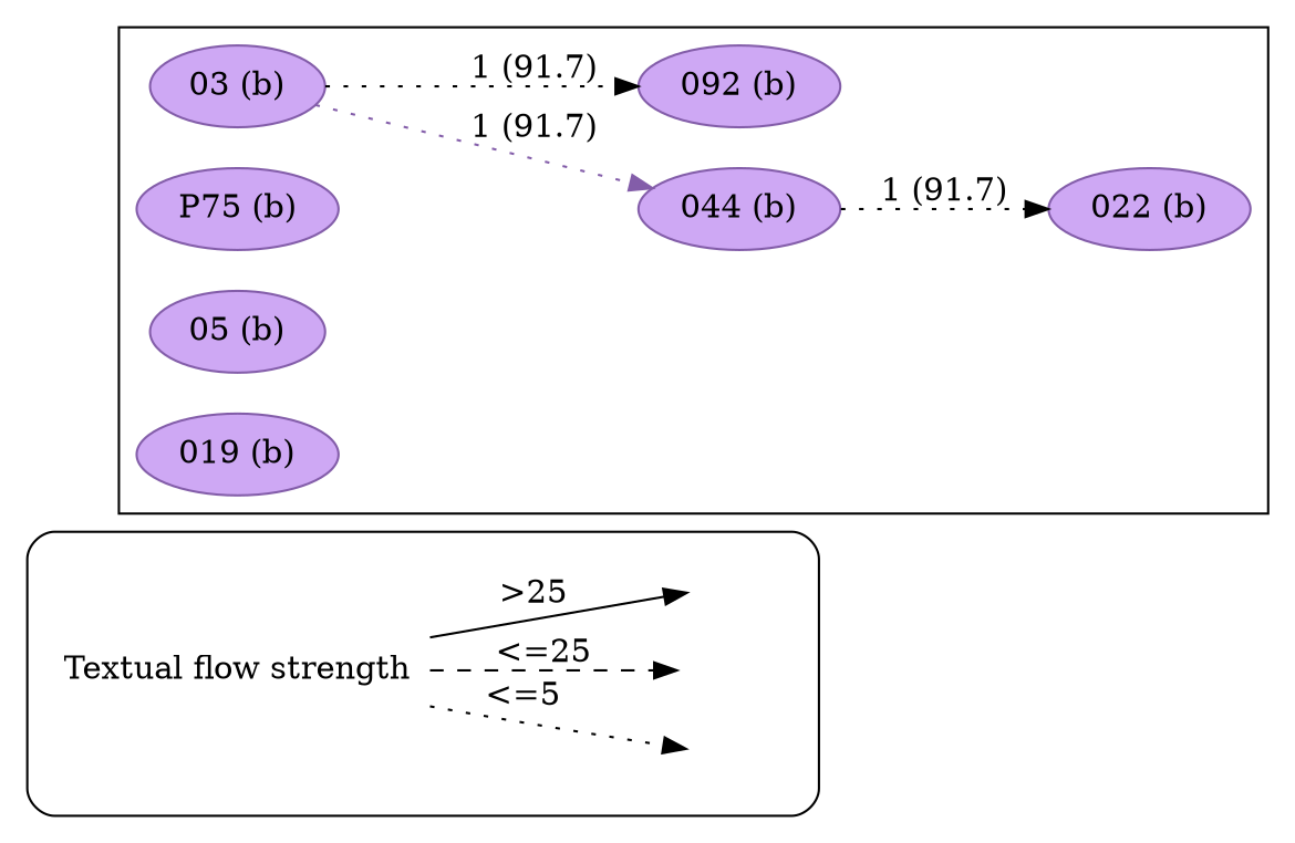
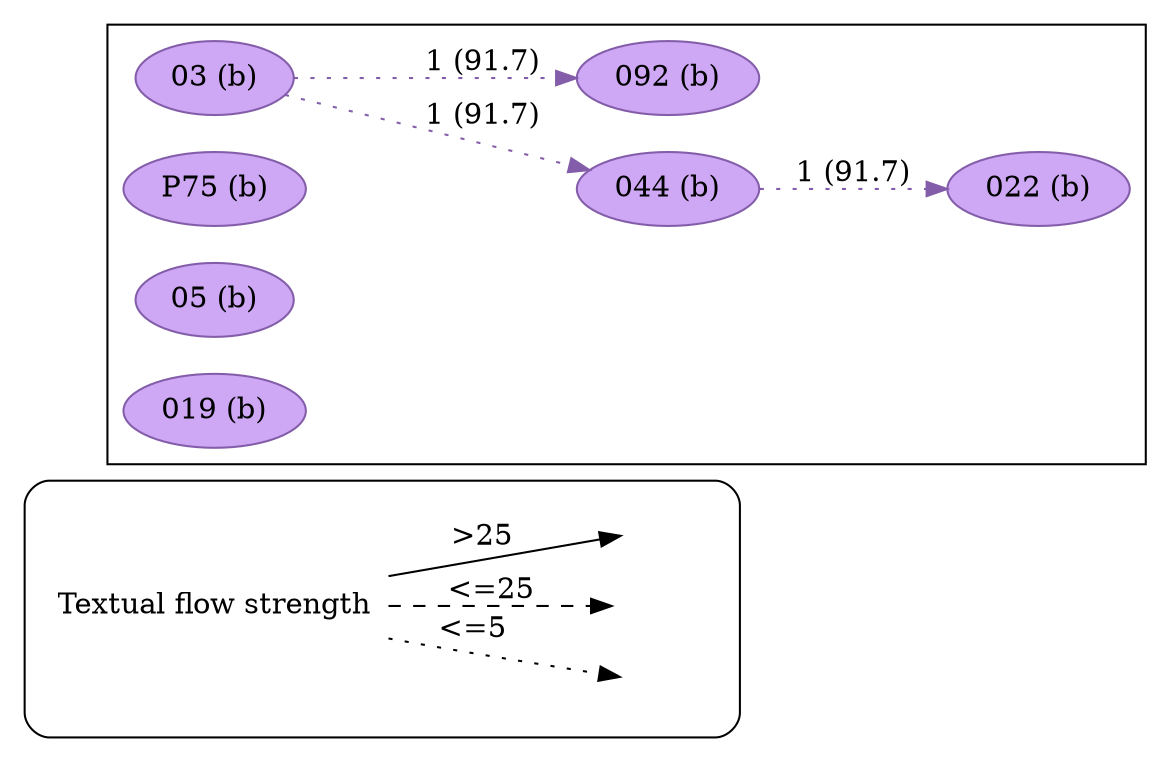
  strict digraph {
    rankdir=LR
    node [style=filled color="#835da9" fillcolor="#CEA8F4"]
    edge [style=dotted]
    n1 [label="Textual flow strength" shape=plaintext style="" color="" fillcolor=""]
    leg_e1 [fixedsize=True height=0.2 style=invis color="" fillcolor=""]
    leg_e2 [fixedsize=True height=0.2 style=invis color="" fillcolor=""]
    leg_e3 [fixedsize=True height=0.2 style=invis color="" fillcolor=""]
    n5 [label="044 (b)"]
    n6 [label="022 (b)"]
    n7 [label="03 (b)"]
    n8 [label="092 (b)"]
    n9 [label="P75 (b)"]
    n10 [label="05 (b)"]
    n11 [label="019 (b)"]
    subgraph cluster_1 {
      style=rounded
      n1
      leg_e1
      leg_e2
      leg_e3
    }
    subgraph cluster_2 {
      n5
      n6
      n7
      n8
      n9
      n10
      n11
    }
    n1 -> leg_e1 [label="<=5  "]
    n1 -> leg_e2 [label="  <=25" style=dashed]
    n1 -> leg_e3 [label=">25" style=solid]
-   n5 -> n6 [color=black label="1 (91.7)"]
+   n5 -> n6 [color="#835da9" label="1 (91.7)"]
    n7 -> n5 [color="#835da9" label="1 (91.7)"]
-   n7 -> n8 [color=black label="1 (91.7)"]
+   n7 -> n8 [color="#835da9" label="1 (91.7)"]
  }
